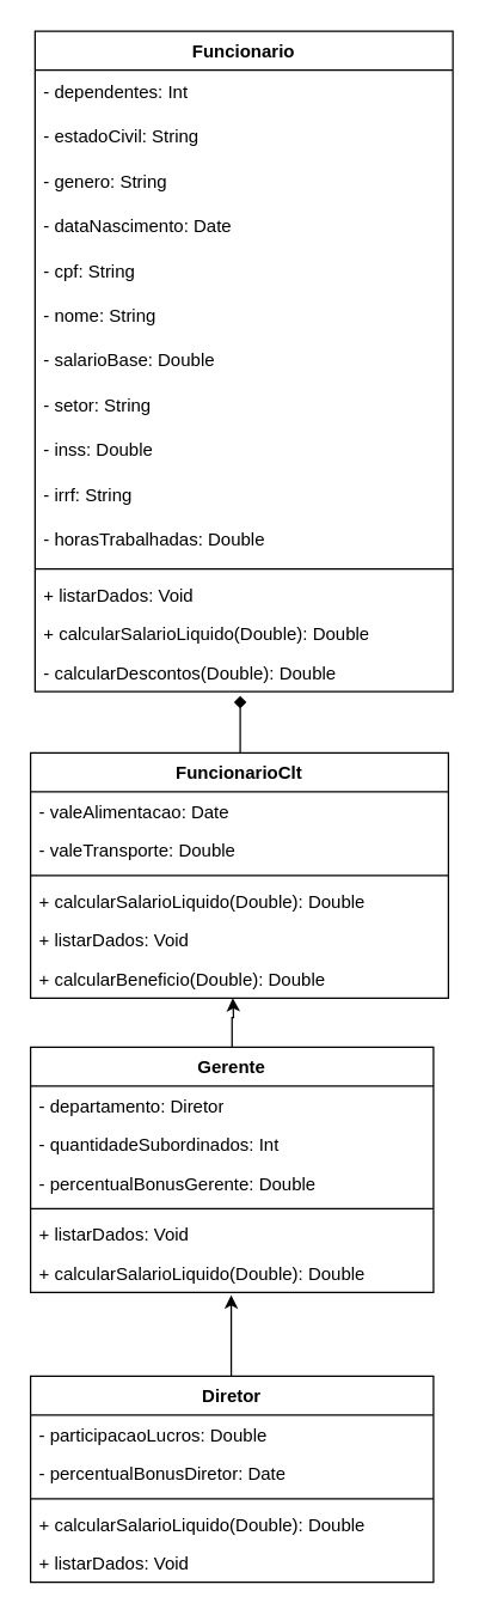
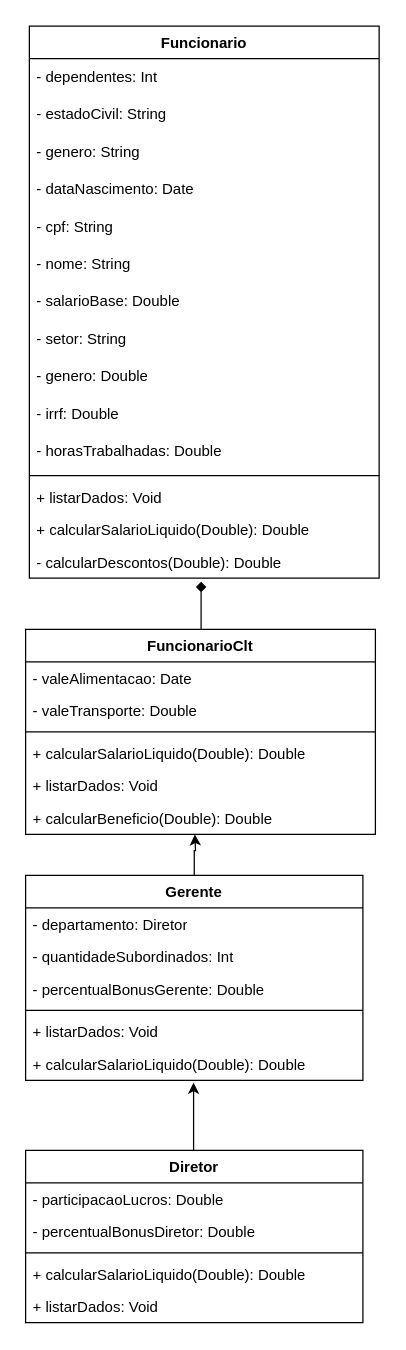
  <mxCell id="0" />
  <mxCell id="1" parent="0" />
  <mxCell id="2" value="Funcionario" style="swimlane;fontStyle=1;align=center;verticalAlign=top;childLayout=stackLayout;horizontal=1;startSize=26;horizontalStack=0;resizeParent=1;resizeParentMax=0;resizeLast=0;collapsible=1;marginBottom=0;whiteSpace=wrap;html=1;" vertex="1" parent="1"><mxGeometry x="23" y="20" width="280" height="442" as="geometry" /></mxCell>
  <mxCell id="3" value="- dependentes: Int" style="text;strokeColor=none;fillColor=none;align=left;verticalAlign=middle;spacingLeft=4;spacingRight=4;overflow=hidden;points=[[0,0.5],[1,0.5]];portConstraint=eastwest;rotatable=0;whiteSpace=wrap;html=1;" vertex="1" parent="2"><mxGeometry y="26" width="280" height="30" as="geometry" /></mxCell>
  <mxCell id="4" value="- estadoCivil: String" style="text;strokeColor=none;fillColor=none;align=left;verticalAlign=middle;spacingLeft=4;spacingRight=4;overflow=hidden;points=[[0,0.5],[1,0.5]];portConstraint=eastwest;rotatable=0;whiteSpace=wrap;html=1;" vertex="1" parent="2"><mxGeometry y="56" width="280" height="30" as="geometry" /></mxCell>
  <mxCell id="5" value="- genero: String" style="text;strokeColor=none;fillColor=none;align=left;verticalAlign=middle;spacingLeft=4;spacingRight=4;overflow=hidden;points=[[0,0.5],[1,0.5]];portConstraint=eastwest;rotatable=0;whiteSpace=wrap;html=1;" vertex="1" parent="2"><mxGeometry y="86" width="280" height="30" as="geometry" /></mxCell>
  <mxCell id="6" value="- dataNascimento: Date" style="text;strokeColor=none;fillColor=none;align=left;verticalAlign=middle;spacingLeft=4;spacingRight=4;overflow=hidden;points=[[0,0.5],[1,0.5]];portConstraint=eastwest;rotatable=0;whiteSpace=wrap;html=1;" vertex="1" parent="2"><mxGeometry y="116" width="280" height="30" as="geometry" /></mxCell>
  <mxCell id="7" value="- cpf: String" style="text;strokeColor=none;fillColor=none;align=left;verticalAlign=middle;spacingLeft=4;spacingRight=4;overflow=hidden;points=[[0,0.5],[1,0.5]];portConstraint=eastwest;rotatable=0;whiteSpace=wrap;html=1;" vertex="1" parent="2"><mxGeometry y="146" width="280" height="30" as="geometry" /></mxCell>
  <mxCell id="8" value="- nome: String" style="text;strokeColor=none;fillColor=none;align=left;verticalAlign=middle;spacingLeft=4;spacingRight=4;overflow=hidden;points=[[0,0.5],[1,0.5]];portConstraint=eastwest;rotatable=0;whiteSpace=wrap;html=1;" vertex="1" parent="2"><mxGeometry y="176" width="280" height="30" as="geometry" /></mxCell>
  <mxCell id="9" value="- salarioBase: Double" style="text;strokeColor=none;fillColor=none;align=left;verticalAlign=middle;spacingLeft=4;spacingRight=4;overflow=hidden;points=[[0,0.5],[1,0.5]];portConstraint=eastwest;rotatable=0;whiteSpace=wrap;html=1;" vertex="1" parent="2"><mxGeometry y="206" width="280" height="30" as="geometry" /></mxCell>
  <mxCell id="10" value="- setor: String" style="text;strokeColor=none;fillColor=none;align=left;verticalAlign=middle;spacingLeft=4;spacingRight=4;overflow=hidden;points=[[0,0.5],[1,0.5]];portConstraint=eastwest;rotatable=0;whiteSpace=wrap;html=1;" vertex="1" parent="2"><mxGeometry y="236" width="280" height="30" as="geometry" /></mxCell>
- <mxCell id="11" value="- inss: Double" style="text;strokeColor=none;fillColor=none;align=left;verticalAlign=middle;spacingLeft=4;spacingRight=4;overflow=hidden;points=[[0,0.5],[1,0.5]];portConstraint=eastwest;rotatable=0;whiteSpace=wrap;html=1;" vertex="1" parent="2"><mxGeometry y="266" width="280" height="30" as="geometry" /></mxCell>
- <mxCell id="12" value="- irrf: String" style="text;strokeColor=none;fillColor=none;align=left;verticalAlign=middle;spacingLeft=4;spacingRight=4;overflow=hidden;points=[[0,0.5],[1,0.5]];portConstraint=eastwest;rotatable=0;whiteSpace=wrap;html=1;" vertex="1" parent="2"><mxGeometry y="296" width="280" height="30" as="geometry" /></mxCell>
+ <mxCell id="11" value="- genero: Double" style="text;strokeColor=none;fillColor=none;align=left;verticalAlign=middle;spacingLeft=4;spacingRight=4;overflow=hidden;points=[[0,0.5],[1,0.5]];portConstraint=eastwest;rotatable=0;whiteSpace=wrap;html=1;" vertex="1" parent="2"><mxGeometry y="266" width="280" height="30" as="geometry" /></mxCell>
+ <mxCell id="12" value="- irrf: Double" style="text;strokeColor=none;fillColor=none;align=left;verticalAlign=middle;spacingLeft=4;spacingRight=4;overflow=hidden;points=[[0,0.5],[1,0.5]];portConstraint=eastwest;rotatable=0;whiteSpace=wrap;html=1;" vertex="1" parent="2"><mxGeometry y="296" width="280" height="30" as="geometry" /></mxCell>
  <mxCell id="13" value="- horasTrabalhadas: Double" style="text;strokeColor=none;fillColor=none;align=left;verticalAlign=middle;spacingLeft=4;spacingRight=4;overflow=hidden;points=[[0,0.5],[1,0.5]];portConstraint=eastwest;rotatable=0;whiteSpace=wrap;html=1;" vertex="1" parent="2"><mxGeometry y="326" width="280" height="30" as="geometry" /></mxCell>
  <mxCell id="14" value="" style="line;strokeWidth=1;fillColor=none;align=left;verticalAlign=middle;spacingTop=-1;spacingLeft=3;spacingRight=3;rotatable=0;labelPosition=right;points=[];portConstraint=eastwest;strokeColor=inherit;" vertex="1" parent="2"><mxGeometry y="356" width="280" height="8" as="geometry" /></mxCell>
  <mxCell id="15" value="+ listarDados: Void" style="text;strokeColor=none;fillColor=none;align=left;verticalAlign=top;spacingLeft=4;spacingRight=4;overflow=hidden;rotatable=0;points=[[0,0.5],[1,0.5]];portConstraint=eastwest;whiteSpace=wrap;html=1;" vertex="1" parent="2"><mxGeometry y="364" width="280" height="26" as="geometry" /></mxCell>
  <mxCell id="16" value="+ calcularSalarioLiquido(Double): Double" style="text;strokeColor=none;fillColor=none;align=left;verticalAlign=top;spacingLeft=4;spacingRight=4;overflow=hidden;rotatable=0;points=[[0,0.5],[1,0.5]];portConstraint=eastwest;whiteSpace=wrap;html=1;" vertex="1" parent="2"><mxGeometry y="390" width="280" height="26" as="geometry" /></mxCell>
  <mxCell id="17" value="- calcularDescontos(Double): Double&amp;nbsp;" style="text;strokeColor=none;fillColor=none;align=left;verticalAlign=top;spacingLeft=4;spacingRight=4;overflow=hidden;rotatable=0;points=[[0,0.5],[1,0.5]];portConstraint=eastwest;whiteSpace=wrap;html=1;" vertex="1" parent="2"><mxGeometry y="416" width="280" height="26" as="geometry" /></mxCell>
  <mxCell id="18" value="" style="edgeStyle=orthogonalEdgeStyle;rounded=0;orthogonalLoop=1;jettySize=auto;html=1;entryX=0.491;entryY=1.11;entryDx=0;entryDy=0;entryPerimeter=0;endArrow=diamond;" edge="1" parent="1" source="19" target="17"><mxGeometry relative="1" as="geometry"><Array as="points"><mxPoint x="160" y="465" /></Array></mxGeometry></mxCell>
  <mxCell id="19" value="FuncionarioClt" style="swimlane;fontStyle=1;align=center;verticalAlign=top;childLayout=stackLayout;horizontal=1;startSize=26;horizontalStack=0;resizeParent=1;resizeParentMax=0;resizeLast=0;collapsible=1;marginBottom=0;whiteSpace=wrap;html=1;" vertex="1" parent="1"><mxGeometry x="20" y="503" width="280" height="164" as="geometry" /></mxCell>
  <mxCell id="20" value="- valeAlimentacao: Date" style="text;strokeColor=none;fillColor=none;align=left;verticalAlign=top;spacingLeft=4;spacingRight=4;overflow=hidden;rotatable=0;points=[[0,0.5],[1,0.5]];portConstraint=eastwest;whiteSpace=wrap;html=1;" vertex="1" parent="19"><mxGeometry y="26" width="280" height="26" as="geometry" /></mxCell>
  <mxCell id="21" value="- valeTransporte: Double" style="text;strokeColor=none;fillColor=none;align=left;verticalAlign=top;spacingLeft=4;spacingRight=4;overflow=hidden;rotatable=0;points=[[0,0.5],[1,0.5]];portConstraint=eastwest;whiteSpace=wrap;html=1;" vertex="1" parent="19"><mxGeometry y="52" width="280" height="26" as="geometry" /></mxCell>
  <mxCell id="22" value="" style="line;strokeWidth=1;fillColor=none;align=left;verticalAlign=middle;spacingTop=-1;spacingLeft=3;spacingRight=3;rotatable=0;labelPosition=right;points=[];portConstraint=eastwest;strokeColor=inherit;" vertex="1" parent="19"><mxGeometry y="78" width="280" height="8" as="geometry" /></mxCell>
  <mxCell id="23" value="+ calcularSalarioLiquido(Double): Double" style="text;strokeColor=none;fillColor=none;align=left;verticalAlign=top;spacingLeft=4;spacingRight=4;overflow=hidden;rotatable=0;points=[[0,0.5],[1,0.5]];portConstraint=eastwest;whiteSpace=wrap;html=1;" vertex="1" parent="19"><mxGeometry y="86" width="280" height="26" as="geometry" /></mxCell>
  <mxCell id="24" value="+ listarDados: Void" style="text;strokeColor=none;fillColor=none;align=left;verticalAlign=top;spacingLeft=4;spacingRight=4;overflow=hidden;rotatable=0;points=[[0,0.5],[1,0.5]];portConstraint=eastwest;whiteSpace=wrap;html=1;" vertex="1" parent="19"><mxGeometry y="112" width="280" height="26" as="geometry" /></mxCell>
  <mxCell id="25" value="+ calcularBeneficio(Double): Double" style="text;strokeColor=none;fillColor=none;align=left;verticalAlign=top;spacingLeft=4;spacingRight=4;overflow=hidden;rotatable=0;points=[[0,0.5],[1,0.5]];portConstraint=eastwest;whiteSpace=wrap;html=1;" vertex="1" parent="19"><mxGeometry y="138" width="280" height="26" as="geometry" /></mxCell>
  <mxCell id="26" value="" style="edgeStyle=orthogonalEdgeStyle;rounded=0;orthogonalLoop=1;jettySize=auto;html=1;entryX=0.484;entryY=0.962;entryDx=0;entryDy=0;entryPerimeter=0;" edge="1" parent="1" source="27"><mxGeometry relative="1" as="geometry"><mxPoint x="155.52" y="667.002" as="targetPoint" /></mxGeometry></mxCell>
  <mxCell id="27" value="Gerente" style="swimlane;fontStyle=1;align=center;verticalAlign=top;childLayout=stackLayout;horizontal=1;startSize=26;horizontalStack=0;resizeParent=1;resizeParentMax=0;resizeLast=0;collapsible=1;marginBottom=0;whiteSpace=wrap;html=1;" vertex="1" parent="1"><mxGeometry x="20" y="699.99" width="270" height="164" as="geometry" /></mxCell>
  <mxCell id="28" value="- departamento: Diretor" style="text;strokeColor=none;fillColor=none;align=left;verticalAlign=top;spacingLeft=4;spacingRight=4;overflow=hidden;rotatable=0;points=[[0,0.5],[1,0.5]];portConstraint=eastwest;whiteSpace=wrap;html=1;" vertex="1" parent="27"><mxGeometry y="26" width="270" height="26" as="geometry" /></mxCell>
  <mxCell id="29" value="- quantidadeSubordinados: Int" style="text;strokeColor=none;fillColor=none;align=left;verticalAlign=top;spacingLeft=4;spacingRight=4;overflow=hidden;rotatable=0;points=[[0,0.5],[1,0.5]];portConstraint=eastwest;whiteSpace=wrap;html=1;" vertex="1" parent="27"><mxGeometry y="52" width="270" height="26" as="geometry" /></mxCell>
  <mxCell id="30" value="- percentualBonusGerente: Double" style="text;strokeColor=none;fillColor=none;align=left;verticalAlign=top;spacingLeft=4;spacingRight=4;overflow=hidden;rotatable=0;points=[[0,0.5],[1,0.5]];portConstraint=eastwest;whiteSpace=wrap;html=1;" vertex="1" parent="27"><mxGeometry y="78" width="270" height="26" as="geometry" /></mxCell>
  <mxCell id="31" value="" style="line;strokeWidth=1;fillColor=none;align=left;verticalAlign=middle;spacingTop=-1;spacingLeft=3;spacingRight=3;rotatable=0;labelPosition=right;points=[];portConstraint=eastwest;strokeColor=inherit;" vertex="1" parent="27"><mxGeometry y="104" width="270" height="8" as="geometry" /></mxCell>
  <mxCell id="32" value="+ listarDados: Void" style="text;strokeColor=none;fillColor=none;align=left;verticalAlign=top;spacingLeft=4;spacingRight=4;overflow=hidden;rotatable=0;points=[[0,0.5],[1,0.5]];portConstraint=eastwest;whiteSpace=wrap;html=1;" vertex="1" parent="27"><mxGeometry y="112" width="270" height="26" as="geometry" /></mxCell>
  <mxCell id="33" value="+ calcularSalarioLiquido(Double): Double" style="text;strokeColor=none;fillColor=none;align=left;verticalAlign=top;spacingLeft=4;spacingRight=4;overflow=hidden;rotatable=0;points=[[0,0.5],[1,0.5]];portConstraint=eastwest;whiteSpace=wrap;html=1;" vertex="1" parent="27"><mxGeometry y="138" width="270" height="26" as="geometry" /></mxCell>
  <mxCell id="34" value="" style="edgeStyle=orthogonalEdgeStyle;rounded=0;orthogonalLoop=1;jettySize=auto;html=1;entryX=0.498;entryY=1.069;entryDx=0;entryDy=0;entryPerimeter=0;" edge="1" parent="1" source="35" target="33"><mxGeometry relative="1" as="geometry"><Array as="points"><mxPoint x="165" y="1048.99" /><mxPoint x="165" y="1048.99" /></Array></mxGeometry></mxCell>
  <mxCell id="35" value="Diretor" style="swimlane;fontStyle=1;align=center;verticalAlign=top;childLayout=stackLayout;horizontal=1;startSize=26;horizontalStack=0;resizeParent=1;resizeParentMax=0;resizeLast=0;collapsible=1;marginBottom=0;whiteSpace=wrap;html=1;" vertex="1" parent="1"><mxGeometry x="20" y="919.99" width="270" height="138" as="geometry" /></mxCell>
  <mxCell id="36" value="- participacaoLucros: Double" style="text;strokeColor=none;fillColor=none;align=left;verticalAlign=top;spacingLeft=4;spacingRight=4;overflow=hidden;rotatable=0;points=[[0,0.5],[1,0.5]];portConstraint=eastwest;whiteSpace=wrap;html=1;" vertex="1" parent="35"><mxGeometry y="26" width="270" height="26" as="geometry" /></mxCell>
- <mxCell id="37" value="- percentualBonusDiretor: Date" style="text;strokeColor=none;fillColor=none;align=left;verticalAlign=top;spacingLeft=4;spacingRight=4;overflow=hidden;rotatable=0;points=[[0,0.5],[1,0.5]];portConstraint=eastwest;whiteSpace=wrap;html=1;" vertex="1" parent="35"><mxGeometry y="52" width="270" height="26" as="geometry" /></mxCell>
+ <mxCell id="37" value="- percentualBonusDiretor: Double" style="text;strokeColor=none;fillColor=none;align=left;verticalAlign=top;spacingLeft=4;spacingRight=4;overflow=hidden;rotatable=0;points=[[0,0.5],[1,0.5]];portConstraint=eastwest;whiteSpace=wrap;html=1;" vertex="1" parent="35"><mxGeometry y="52" width="270" height="26" as="geometry" /></mxCell>
  <mxCell id="38" value="" style="line;strokeWidth=1;fillColor=none;align=left;verticalAlign=middle;spacingTop=-1;spacingLeft=3;spacingRight=3;rotatable=0;labelPosition=right;points=[];portConstraint=eastwest;strokeColor=inherit;" vertex="1" parent="35"><mxGeometry y="78" width="270" height="8" as="geometry" /></mxCell>
  <mxCell id="39" value="+ calcularSalarioLiquido(Double): Double" style="text;strokeColor=none;fillColor=none;align=left;verticalAlign=top;spacingLeft=4;spacingRight=4;overflow=hidden;rotatable=0;points=[[0,0.5],[1,0.5]];portConstraint=eastwest;whiteSpace=wrap;html=1;" vertex="1" parent="35"><mxGeometry y="86" width="270" height="26" as="geometry" /></mxCell>
  <mxCell id="40" value="+ listarDados: Void" style="text;strokeColor=none;fillColor=none;align=left;verticalAlign=top;spacingLeft=4;spacingRight=4;overflow=hidden;rotatable=0;points=[[0,0.5],[1,0.5]];portConstraint=eastwest;whiteSpace=wrap;html=1;" vertex="1" parent="35"><mxGeometry y="112" width="270" height="26" as="geometry" /></mxCell>
